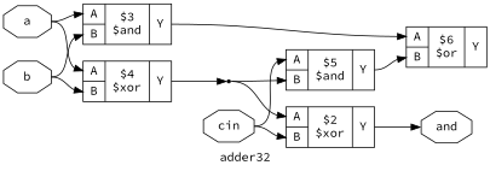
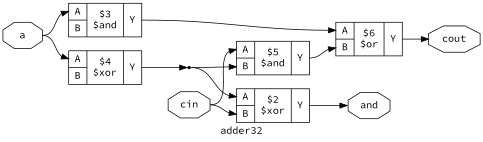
  digraph {
    fontname="Source Code Pro"
    label=adder32
    rankdir=LR
    remincross=true
    node [fontname="Source Code Pro" shape=octagon]
    edge [color=black fontname="Source Code Pro" headport="p10:w" tailport=e]
    n5 [color=black fontcolor=black label=a]
    c13 [label="{{<p10> A|<p11> B}|$3\n$and|{<p12> Y}}" shape=record]
    c17 [label="{{<p10> A|<p11> B}|$4\n$xor|{<p12> Y}}" shape=record]
    c15 [label="{{<p10> A|<p11> B}|$6\n$or|{<p12> Y}}" shape=record]
    n4 [shape=point]
-   n6 [color=black fontcolor=black label=b]
    n7 [color=black fontcolor=black label=cin]
    c14 [label="{{<p10> A|<p11> B}|$5\n$and|{<p12> Y}}" shape=record]
    c16 [label="{{<p10> A|<p11> B}|$2\n$xor|{<p12> Y}}" shape=record]
    n9 [color=black fontcolor=black label=and]
+   n8 [color=black fontcolor=black label=cout]
    n5 -> c13
    n5 -> c17
    c13 -> c15 [tailport="p12:e"]
    c17 -> n4 [headport=w tailport="p12:e"]
+   c15 -> n8 [headport=w tailport="p12:e"]
    n4 -> c14 [headport="p11:w"]
    n4 -> c16
-   n6 -> c13 [headport="p11:w"]
-   n6 -> c17 [headport="p11:w"]
    n7 -> c14
    n7 -> c16 [headport="p11:w"]
    c14 -> c15 [headport="p11:w" tailport="p12:e"]
    c16 -> n9 [headport=w tailport="p12:e"]
  }
